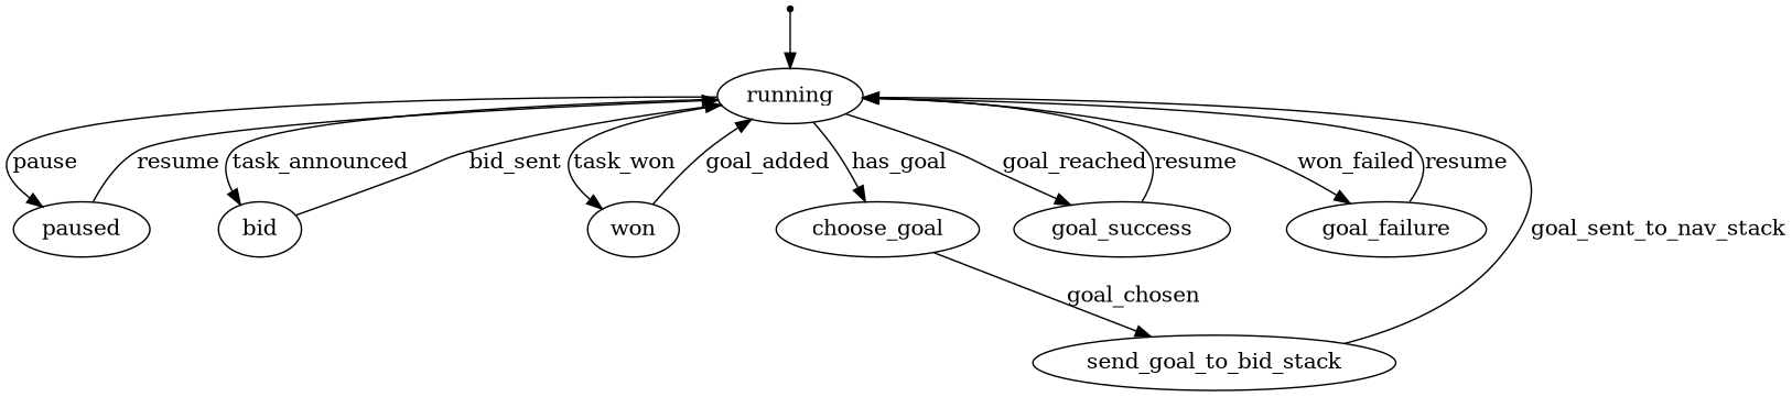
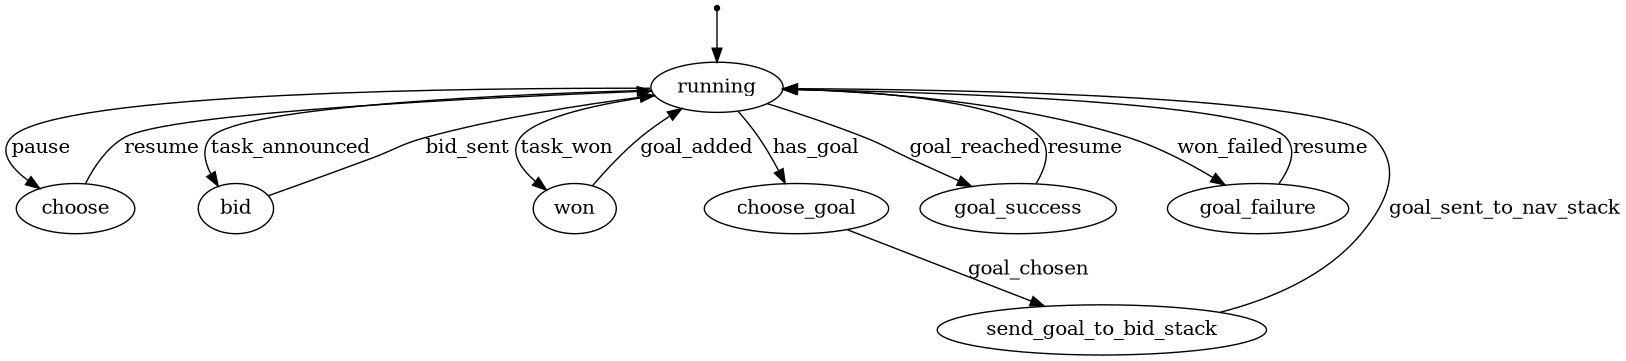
  digraph {
    node [shape=ellipse]
    n1 [label=running]
-   n2 [label=paused]
+   n2 [label=choose]
    n3 [label=bid]
    n4 [label=won]
    n5 [label=choose_goal]
    n6 [label=goal_success]
    n7 [label=goal_failure]
    n8 [label=send_goal_to_bid_stack]
    n9 [label=goal_failure shape=point]
    n1 -> n2 [label=pause]
    n1 -> n3 [label=task_announced]
    n1 -> n4 [label=task_won]
    n1 -> n5 [label=has_goal]
    n1 -> n6 [label=goal_reached]
    n1 -> n7 [label=won_failed]
    n2 -> n1 [label=resume]
    n3 -> n1 [label=bid_sent]
    n4 -> n1 [label=goal_added]
    n5 -> n8 [label=goal_chosen]
    n6 -> n1 [label=resume]
    n7 -> n1 [label=resume]
    n8 -> n1 [label=goal_sent_to_nav_stack]
    n9 -> n1
  }
